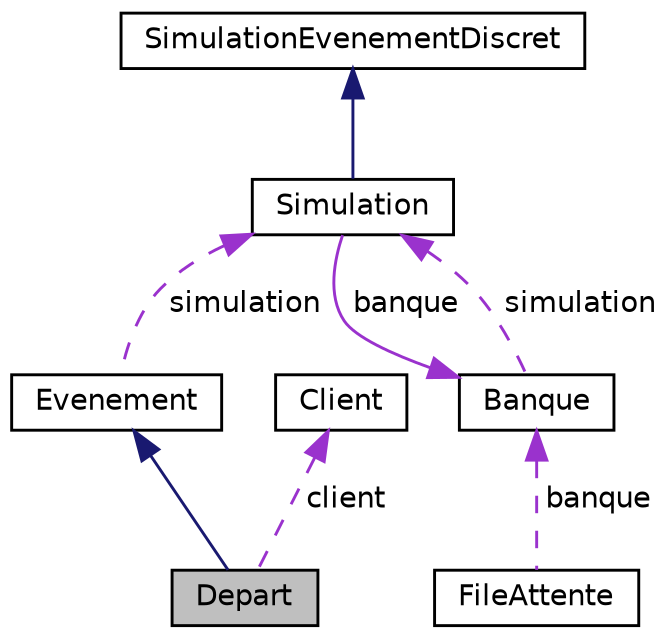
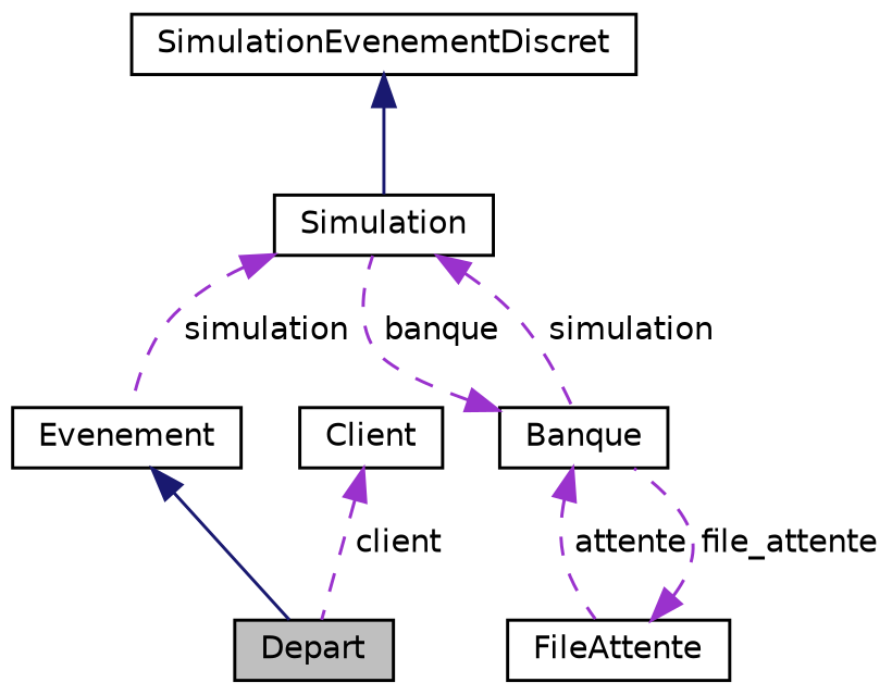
  digraph {
    node [color=black fillcolor=white fontname=Helvetica fontsize=10 shape=record style=filled]
    edge [color=darkorchid3 dir=back fontname=Helvetica fontsize=10 labelfontname=Helvetica labelfontsize=10 style=dashed]
    n1 [fillcolor=grey75 fontcolor=black height=0.2 label=Depart width=0.4]
    n2 [height=0.2 label=Evenement width=0.4]
    n3 [height=0.2 label=Simulation width=0.4]
    n4 [height=0.2 label=Banque width=0.4]
    n5 [height=0.2 label=FileAttente width=0.4]
    n6 [height=0.2 label=SimulationEvenementDiscret width=0.4]
    n7 [height=0.2 label=Client width=0.4]
    n2 -> n1 [color=midnightblue style=solid]
    n3 -> n2 [label=" simulation"]
    n3 -> n4 [label=" simulation"]
-   n4 -> n3 [label=" banque" style=solid]
-   n4 -> n5 [label=" banque"]
+   n4 -> n3 [label=" banque"]
+   n4 -> n5 [label=" attente"]
+   n5 -> n4 [label=" file_attente"]
    n6 -> n3 [color=midnightblue style=solid]
    n7 -> n1 [label=" client"]
  }
